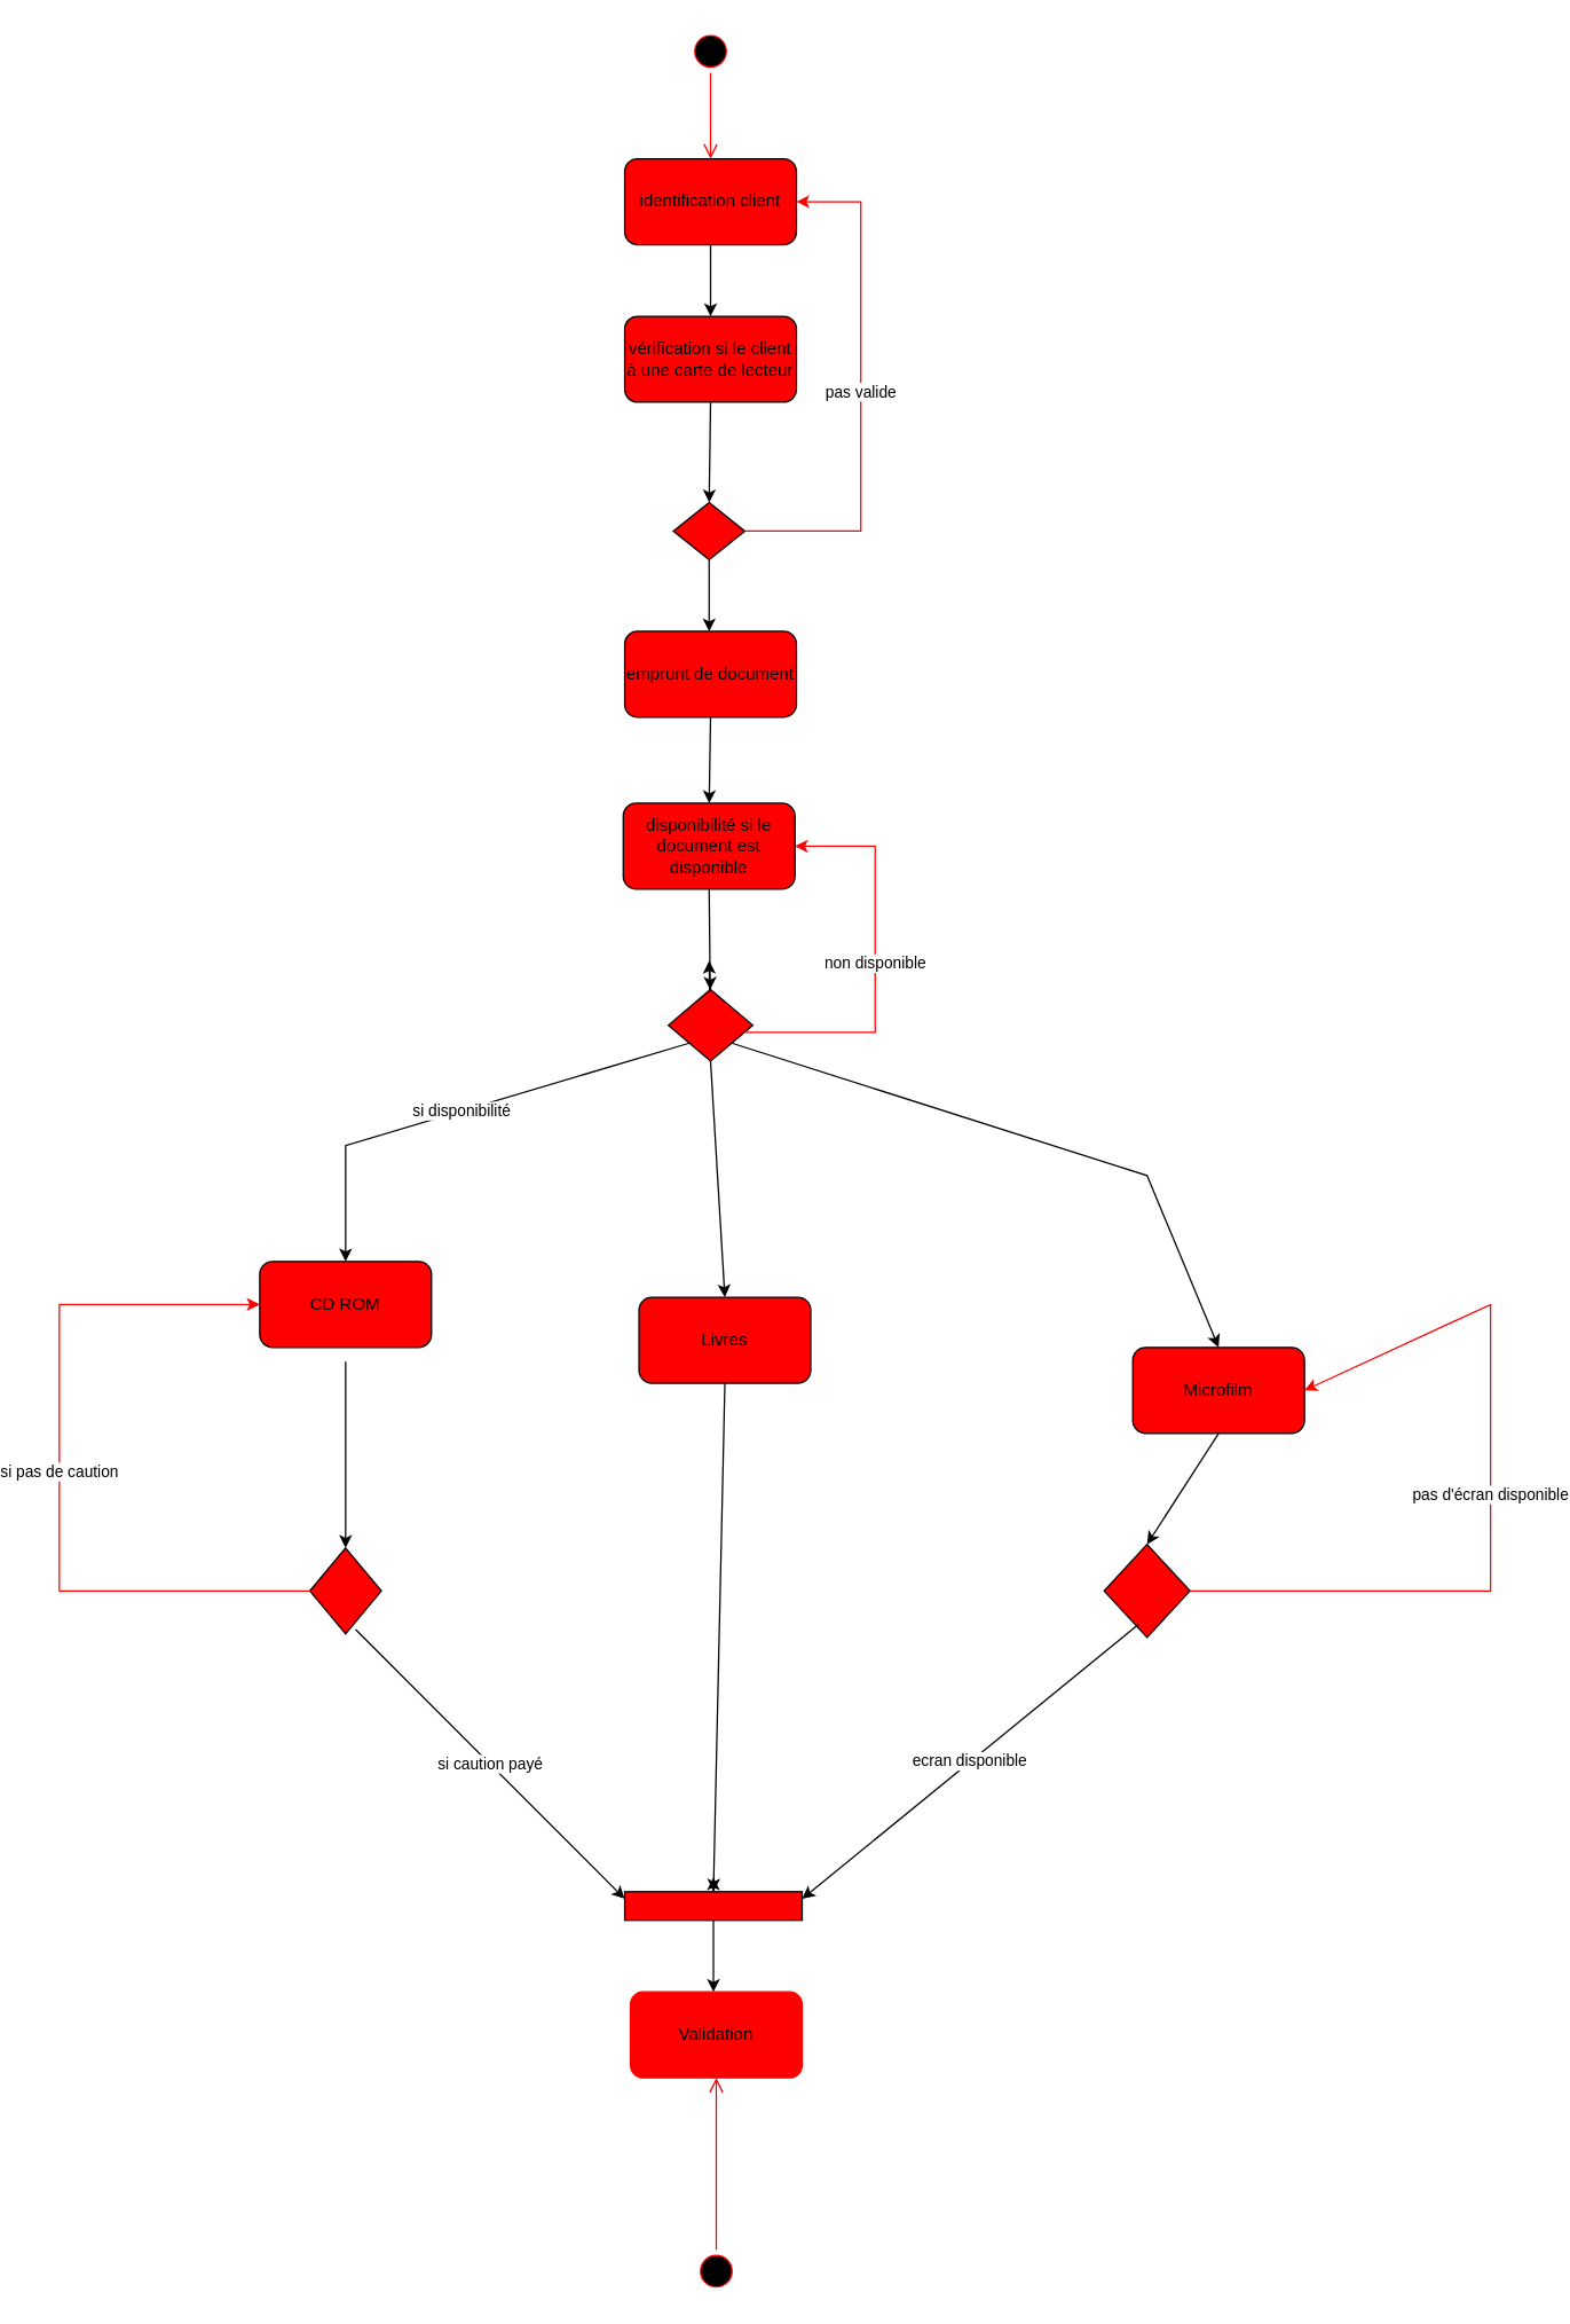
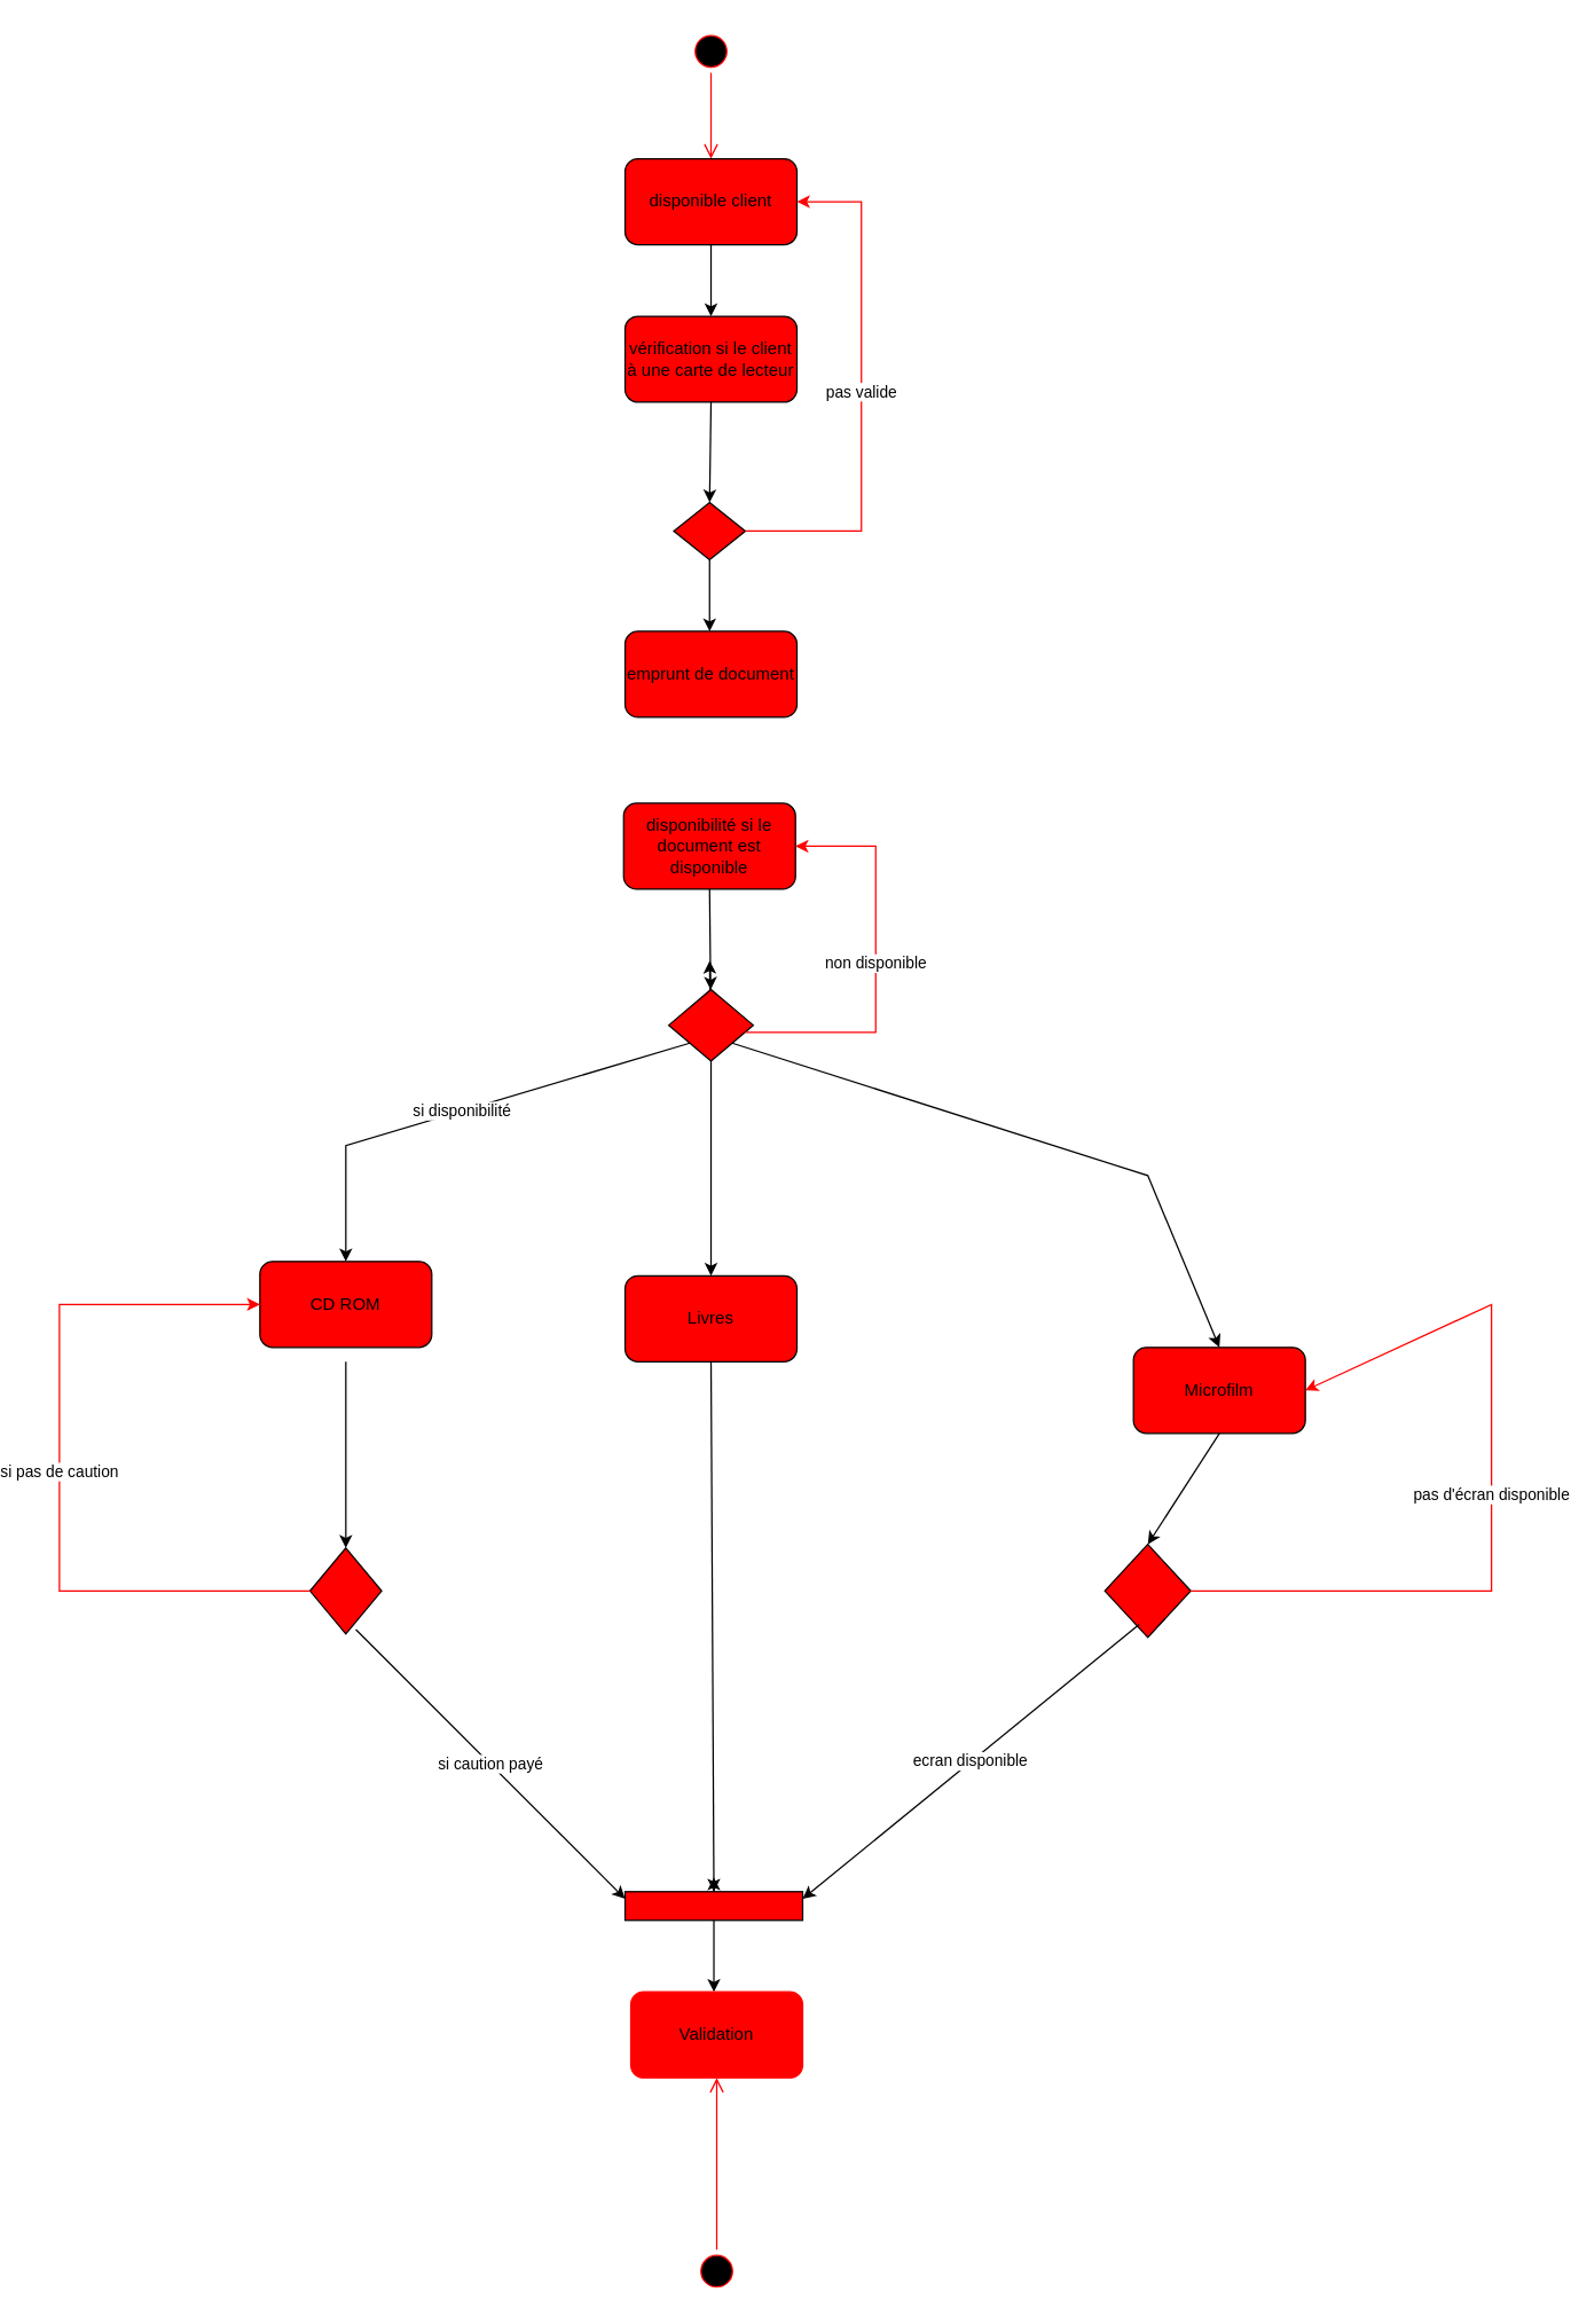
  <mxCell id="0" />
  <mxCell id="1" parent="0" />
  <mxCell id="2" value="" style="ellipse;html=1;shape=startState;fillColor=#000000;strokeColor=#ff0000;" parent="1" vertex="1"><mxGeometry x="460" y="20" width="30" height="30" as="geometry" /></mxCell>
  <mxCell id="3" value="" style="edgeStyle=orthogonalEdgeStyle;html=1;verticalAlign=bottom;endArrow=open;endSize=8;strokeColor=#ff0000;rounded=0;fillColor=#FF0000;" parent="1" source="2" edge="1"><mxGeometry relative="1" as="geometry"><mxPoint x="475" y="110" as="targetPoint" /><Array as="points"><mxPoint x="470" y="40" /><mxPoint x="470" y="40" /></Array></mxGeometry></mxCell>
- <mxCell id="4" value="identification client" style="rounded=1;whiteSpace=wrap;html=1;fillColor=#FF0000;" vertex="1" parent="1"><mxGeometry x="415" y="110" width="120" height="60" as="geometry" /></mxCell>
+ <mxCell id="4" value="disponible client" style="rounded=1;whiteSpace=wrap;html=1;fillColor=#FF0000;" vertex="1" parent="1"><mxGeometry x="415" y="110" width="120" height="60" as="geometry" /></mxCell>
  <mxCell id="5" value="" style="endArrow=classic;html=1;rounded=0;exitX=0.5;exitY=1;exitDx=0;exitDy=0;fillColor=#FF0000;" edge="1" parent="1" source="4"><mxGeometry width="50" height="50" relative="1" as="geometry"><mxPoint x="450" y="210" as="sourcePoint" /><mxPoint x="475" y="220" as="targetPoint" /></mxGeometry></mxCell>
  <mxCell id="6" value="vérification si le client à une carte de lecteur" style="rounded=1;whiteSpace=wrap;html=1;fillColor=#FF0000;" vertex="1" parent="1"><mxGeometry x="415" y="220" width="120" height="60" as="geometry" /></mxCell>
  <mxCell id="7" value="" style="endArrow=classic;html=1;rounded=0;exitX=0.5;exitY=1;exitDx=0;exitDy=0;entryX=0.5;entryY=0;entryDx=0;entryDy=0;fillColor=#FF0000;" edge="1" parent="1" source="6" target="8"><mxGeometry width="50" height="50" relative="1" as="geometry"><mxPoint x="474" y="320" as="sourcePoint" /><mxPoint x="474" y="350" as="targetPoint" /></mxGeometry></mxCell>
  <mxCell id="8" value="" style="rhombus;whiteSpace=wrap;html=1;fillColor=#FF0000;" vertex="1" parent="1"><mxGeometry x="449" y="350" width="50" height="40" as="geometry" /></mxCell>
  <mxCell id="9" value="pas valide" style="endArrow=classic;html=1;rounded=0;entryX=1;entryY=0.5;entryDx=0;entryDy=0;fillColor=#FF0000;strokeColor=#FF0000;" edge="1" parent="1" target="4"><mxGeometry width="50" height="50" relative="1" as="geometry"><mxPoint x="499" y="370" as="sourcePoint" /><mxPoint x="570" y="140" as="targetPoint" /><Array as="points"><mxPoint x="580" y="370" /><mxPoint x="580" y="160" /><mxPoint x="580" y="140" /></Array></mxGeometry></mxCell>
  <mxCell id="10" value="" style="endArrow=classic;html=1;rounded=0;exitX=0.5;exitY=1;exitDx=0;exitDy=0;fillColor=#FF0000;" edge="1" parent="1" source="8"><mxGeometry width="50" height="50" relative="1" as="geometry"><mxPoint x="474" y="470" as="sourcePoint" /><mxPoint x="474" y="440" as="targetPoint" /></mxGeometry></mxCell>
  <mxCell id="11" value="emprunt de document" style="rounded=1;whiteSpace=wrap;html=1;fillColor=#FF0000;" vertex="1" parent="1"><mxGeometry x="415" y="440" width="120" height="60" as="geometry" /></mxCell>
- <mxCell id="12" value="" style="endArrow=classic;html=1;rounded=0;exitX=0.5;exitY=1;exitDx=0;exitDy=0;entryX=0.5;entryY=0;entryDx=0;entryDy=0;fillColor=#FF0000;" edge="1" parent="1" source="11" target="13"><mxGeometry width="50" height="50" relative="1" as="geometry"><mxPoint x="460" y="570" as="sourcePoint" /><mxPoint x="475" y="540" as="targetPoint" /></mxGeometry></mxCell>
  <mxCell id="13" value="disponibilité si le document est disponible" style="rounded=1;whiteSpace=wrap;html=1;fillColor=#FF0000;" vertex="1" parent="1"><mxGeometry x="414" y="560" width="120" height="60" as="geometry" /></mxCell>
  <mxCell id="14" value="" style="endArrow=classic;html=1;rounded=0;exitX=0.5;exitY=1;exitDx=0;exitDy=0;fillColor=#FF0000;" edge="1" parent="1" source="16"><mxGeometry width="50" height="50" relative="1" as="geometry"><mxPoint x="470" y="710" as="sourcePoint" /><mxPoint x="474" y="670" as="targetPoint" /></mxGeometry></mxCell>
  <mxCell id="15" value="" style="endArrow=classic;html=1;rounded=0;exitX=0.5;exitY=1;exitDx=0;exitDy=0;fillColor=#FF0000;" edge="1" parent="1" source="13" target="16"><mxGeometry width="50" height="50" relative="1" as="geometry"><mxPoint x="474" y="620" as="sourcePoint" /><mxPoint x="474" y="670" as="targetPoint" /></mxGeometry></mxCell>
  <mxCell id="16" value="" style="rhombus;whiteSpace=wrap;html=1;fillColor=#FF0000;" vertex="1" parent="1"><mxGeometry x="445.5" y="690" width="59" height="50" as="geometry" /></mxCell>
  <mxCell id="17" value="non disponible" style="endArrow=classic;html=1;rounded=0;entryX=1;entryY=0.5;entryDx=0;entryDy=0;fillColor=#FF0000;strokeColor=#FF0000;" edge="1" parent="1" target="13"><mxGeometry width="50" height="50" relative="1" as="geometry"><mxPoint x="499" y="720" as="sourcePoint" /><mxPoint x="590" y="590" as="targetPoint" /><Array as="points"><mxPoint x="590" y="720" /><mxPoint x="590" y="590" /></Array></mxGeometry></mxCell>
  <mxCell id="18" value="" style="endArrow=classic;html=1;rounded=0;exitX=0.5;exitY=1;exitDx=0;exitDy=0;entryX=0.5;entryY=0;entryDx=0;entryDy=0;fillColor=#FF0000;" edge="1" parent="1" source="16" target="19"><mxGeometry width="50" height="50" relative="1" as="geometry"><mxPoint x="464.5" y="790" as="sourcePoint" /><mxPoint x="475" y="820" as="targetPoint" /></mxGeometry></mxCell>
- <mxCell id="19" value="Livres" style="rounded=1;whiteSpace=wrap;html=1;fillColor=#FF0000;" vertex="1" parent="1"><mxGeometry x="425" y="905" width="120" height="60" as="geometry" /></mxCell>
+ <mxCell id="19" value="Livres" style="rounded=1;whiteSpace=wrap;html=1;fillColor=#FF0000;" vertex="1" parent="1"><mxGeometry x="415" y="890" width="120" height="60" as="geometry" /></mxCell>
  <mxCell id="20" value="Microfilm" style="rounded=1;whiteSpace=wrap;html=1;fillColor=#FF0000;" vertex="1" parent="1"><mxGeometry x="770" y="940" width="120" height="60" as="geometry" /></mxCell>
  <mxCell id="21" value="CD ROM" style="rounded=1;whiteSpace=wrap;html=1;fillColor=#FF0000;" vertex="1" parent="1"><mxGeometry x="160" y="880" width="120" height="60" as="geometry" /></mxCell>
  <mxCell id="22" value="" style="endArrow=classic;html=1;rounded=0;exitX=1;exitY=1;exitDx=0;exitDy=0;entryX=0.5;entryY=0;entryDx=0;entryDy=0;" edge="1" parent="1" source="16" target="20"><mxGeometry width="50" height="50" relative="1" as="geometry"><mxPoint x="600" y="840" as="sourcePoint" /><mxPoint x="790" y="890" as="targetPoint" /><Array as="points"><mxPoint x="780" y="820" /></Array></mxGeometry></mxCell>
  <mxCell id="23" value="si disponibilité" style="endArrow=classic;html=1;rounded=0;entryX=0.5;entryY=0;entryDx=0;entryDy=0;exitX=0;exitY=1;exitDx=0;exitDy=0;fillColor=#FF0000;" edge="1" parent="1" source="16" target="21"><mxGeometry width="50" height="50" relative="1" as="geometry"><mxPoint x="350" y="799" as="sourcePoint" /><mxPoint x="400" y="749" as="targetPoint" /><Array as="points"><mxPoint x="220" y="799" /></Array></mxGeometry></mxCell>
  <mxCell id="24" value="" style="rhombus;whiteSpace=wrap;html=1;fillColor=#FF0000;" vertex="1" parent="1"><mxGeometry x="750" y="1077.5" width="60" height="65" as="geometry" /></mxCell>
  <mxCell id="25" value="" style="endArrow=classic;html=1;rounded=0;entryX=0.5;entryY=0;entryDx=0;entryDy=0;exitX=0.5;exitY=1;exitDx=0;exitDy=0;fillColor=#FF0000;" edge="1" parent="1" source="20" target="24"><mxGeometry width="50" height="50" relative="1" as="geometry"><mxPoint x="755" y="1040" as="sourcePoint" /><mxPoint x="805" y="990" as="targetPoint" /></mxGeometry></mxCell>
  <mxCell id="26" value="" style="rhombus;whiteSpace=wrap;html=1;fillColor=#FF0000;" vertex="1" parent="1"><mxGeometry x="195" y="1080" width="50" height="60" as="geometry" /></mxCell>
  <mxCell id="27" value="" style="endArrow=classic;html=1;rounded=0;entryX=0.5;entryY=0;entryDx=0;entryDy=0;fillColor=#FF0000;" edge="1" parent="1" target="26"><mxGeometry width="50" height="50" relative="1" as="geometry"><mxPoint x="220" y="950" as="sourcePoint" /><mxPoint x="270" y="900" as="targetPoint" /></mxGeometry></mxCell>
  <mxCell id="28" style="edgeStyle=orthogonalEdgeStyle;rounded=0;orthogonalLoop=1;jettySize=auto;html=1;exitX=0.5;exitY=0;exitDx=0;exitDy=0;" edge="1" parent="1" source="29"><mxGeometry relative="1" as="geometry"><mxPoint x="477" y="1310" as="targetPoint" /></mxGeometry></mxCell>
  <mxCell id="29" value="" style="rounded=0;whiteSpace=wrap;html=1;fillColor=#FF0000;" vertex="1" parent="1"><mxGeometry x="415" y="1320" width="124" height="20" as="geometry" /></mxCell>
  <mxCell id="30" value="" style="endArrow=classic;html=1;rounded=0;exitX=0.5;exitY=1;exitDx=0;exitDy=0;entryX=0.5;entryY=0;entryDx=0;entryDy=0;fillColor=#FF0000;" edge="1" parent="1" source="19" target="29"><mxGeometry width="50" height="50" relative="1" as="geometry"><mxPoint x="450" y="1100" as="sourcePoint" /><mxPoint x="500" y="1050" as="targetPoint" /></mxGeometry></mxCell>
  <mxCell id="31" value="ecran disponible" style="endArrow=classic;html=1;rounded=0;entryX=1;entryY=0.25;entryDx=0;entryDy=0;exitX=0.4;exitY=0.86;exitDx=0;exitDy=0;exitPerimeter=0;" edge="1" parent="1" source="24" target="29"><mxGeometry width="50" height="50" relative="1" as="geometry"><mxPoint x="770" y="1120" as="sourcePoint" /><mxPoint x="720" y="1200" as="targetPoint" /></mxGeometry></mxCell>
  <mxCell id="32" value="si caution payé" style="endArrow=classic;html=1;rounded=0;entryX=0;entryY=0.25;entryDx=0;entryDy=0;exitX=0.64;exitY=0.95;exitDx=0;exitDy=0;exitPerimeter=0;fillColor=#FF0000;" edge="1" parent="1" source="26" target="29"><mxGeometry width="50" height="50" relative="1" as="geometry"><mxPoint x="320" y="1270" as="sourcePoint" /><mxPoint x="370" y="1220" as="targetPoint" /></mxGeometry></mxCell>
  <mxCell id="33" value="" style="endArrow=classic;html=1;rounded=0;exitX=0.5;exitY=1;exitDx=0;exitDy=0;fillColor=#FF0000;" edge="1" parent="1" source="29"><mxGeometry width="50" height="50" relative="1" as="geometry"><mxPoint x="454.5" y="1400" as="sourcePoint" /><mxPoint x="477" y="1390" as="targetPoint" /></mxGeometry></mxCell>
  <mxCell id="34" value="Validation" style="rounded=1;whiteSpace=wrap;html=1;strokeColor=#FF0000;fillColor=#FF0000;" vertex="1" parent="1"><mxGeometry x="419" y="1390" width="120" height="60" as="geometry" /></mxCell>
  <mxCell id="35" value="pas d'écran disponible" style="endArrow=classic;html=1;rounded=0;exitX=1;exitY=0.5;exitDx=0;exitDy=0;entryX=1;entryY=0.5;entryDx=0;entryDy=0;fillColor=#FF0000;strokeColor=#FF0000;" edge="1" parent="1" source="24" target="20"><mxGeometry width="50" height="50" relative="1" as="geometry"><mxPoint x="950" y="1180" as="sourcePoint" /><mxPoint x="1000" y="920" as="targetPoint" /><Array as="points"><mxPoint x="1020" y="1110" /><mxPoint x="1020" y="910" /></Array></mxGeometry></mxCell>
  <mxCell id="36" value="si pas de caution" style="endArrow=classic;html=1;rounded=0;exitX=0;exitY=0.5;exitDx=0;exitDy=0;entryX=0;entryY=0.5;entryDx=0;entryDy=0;fillColor=#FF0000;strokeColor=#FF0000;" edge="1" parent="1" source="26" target="21"><mxGeometry width="50" height="50" relative="1" as="geometry"><mxPoint x="100" y="1090" as="sourcePoint" /><mxPoint x="80" y="950" as="targetPoint" /><Array as="points"><mxPoint x="20" y="1110" /><mxPoint x="20" y="910" /></Array></mxGeometry></mxCell>
  <mxCell id="37" value="" style="ellipse;html=1;shape=startState;fillColor=#000000;strokeColor=#ff0000;" vertex="1" parent="1"><mxGeometry x="464" y="1570" width="30" height="30" as="geometry" /></mxCell>
  <mxCell id="38" value="" style="edgeStyle=orthogonalEdgeStyle;html=1;verticalAlign=bottom;endArrow=open;endSize=8;strokeColor=#ff0000;rounded=0;entryX=0.5;entryY=1;entryDx=0;entryDy=0;fillColor=#FF0000;" edge="1" source="37" parent="1" target="34"><mxGeometry relative="1" as="geometry"><mxPoint x="477" y="1660" as="targetPoint" /></mxGeometry></mxCell>
